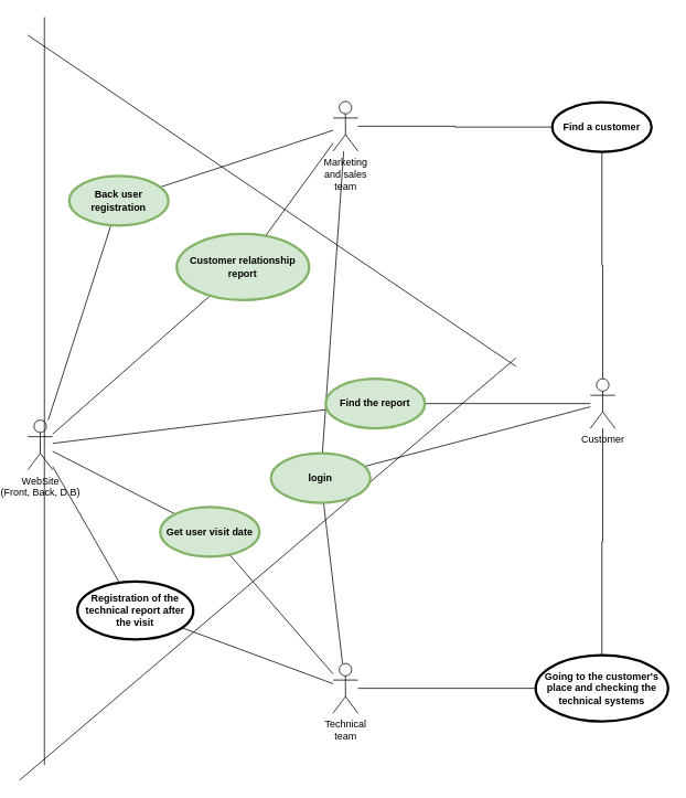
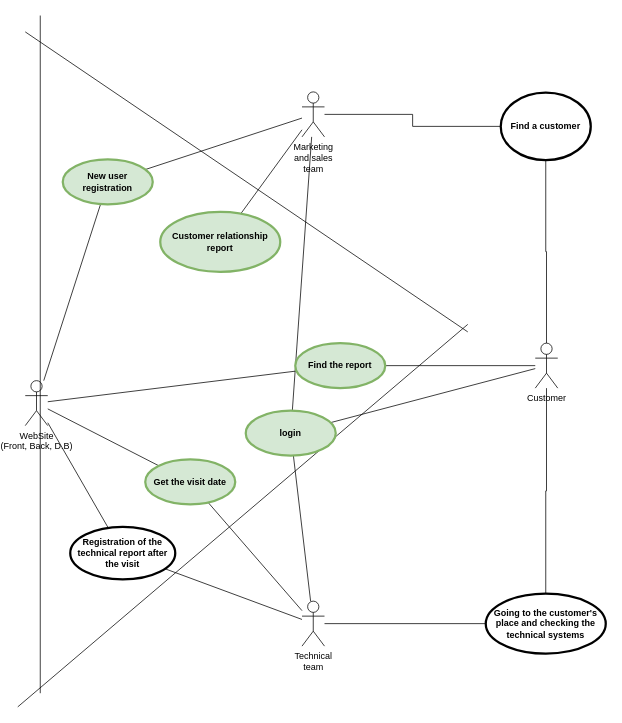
  <mxCell id="0" />
  <mxCell id="1" parent="0" />
  <mxCell id="2" style="rounded=0;orthogonalLoop=1;jettySize=auto;html=1;startArrow=none;startFill=0;endArrow=none;endFill=0;" parent="1" source="7" target="25" edge="1"><mxGeometry relative="1" as="geometry" /></mxCell>
  <mxCell id="3" style="rounded=0;orthogonalLoop=1;jettySize=auto;html=1;startArrow=none;startFill=0;endArrow=none;endFill=0;" parent="1" source="7" target="26" edge="1"><mxGeometry relative="1" as="geometry" /></mxCell>
- <mxCell id="4" style="rounded=0;orthogonalLoop=1;jettySize=auto;html=1;startArrow=none;startFill=0;endArrow=none;endFill=0;" parent="1" source="7" target="28" edge="1"><mxGeometry relative="1" as="geometry" /></mxCell>
  <mxCell id="5" style="rounded=0;orthogonalLoop=1;jettySize=auto;html=1;startArrow=none;startFill=0;endArrow=none;endFill=0;" parent="1" source="7" target="27" edge="1"><mxGeometry relative="1" as="geometry" /></mxCell>
  <mxCell id="6" style="rounded=0;orthogonalLoop=1;jettySize=auto;html=1;startArrow=none;startFill=0;endArrow=none;endFill=0;" parent="1" source="7" target="29" edge="1"><mxGeometry relative="1" as="geometry" /></mxCell>
  <mxCell id="7" value="WebSite &lt;br&gt;(Front, Back, D.B)" style="shape=umlActor;html=1;verticalLabelPosition=bottom;verticalAlign=top;align=center;" parent="1" vertex="1"><mxGeometry x="30" y="507" width="30" height="60" as="geometry" /></mxCell>
  <mxCell id="8" style="edgeStyle=orthogonalEdgeStyle;rounded=0;orthogonalLoop=1;jettySize=auto;html=1;endArrow=none;endFill=0;" parent="1" source="11" target="24" edge="1"><mxGeometry relative="1" as="geometry" /></mxCell>
  <mxCell id="9" style="rounded=0;orthogonalLoop=1;jettySize=auto;html=1;startArrow=none;startFill=0;endArrow=none;endFill=0;" parent="1" source="11" target="29" edge="1"><mxGeometry relative="1" as="geometry" /></mxCell>
  <mxCell id="10" style="rounded=0;orthogonalLoop=1;jettySize=auto;html=1;endArrow=none;endFill=0;" edge="1" parent="1" source="11" target="33"><mxGeometry relative="1" as="geometry" /></mxCell>
  <mxCell id="11" value="Customer" style="shape=umlActor;html=1;verticalLabelPosition=bottom;verticalAlign=top;align=center;" parent="1" vertex="1"><mxGeometry x="710" y="457" width="30" height="60" as="geometry" /></mxCell>
  <mxCell id="12" style="edgeStyle=orthogonalEdgeStyle;rounded=0;orthogonalLoop=1;jettySize=auto;html=1;endArrow=none;endFill=0;" parent="1" source="16" target="22" edge="1"><mxGeometry relative="1" as="geometry" /></mxCell>
  <mxCell id="13" style="rounded=0;orthogonalLoop=1;jettySize=auto;html=1;startArrow=none;startFill=0;endArrow=none;endFill=0;" parent="1" source="16" target="27" edge="1"><mxGeometry relative="1" as="geometry" /></mxCell>
  <mxCell id="14" style="rounded=0;orthogonalLoop=1;jettySize=auto;html=1;startArrow=none;startFill=0;endArrow=none;endFill=0;" parent="1" source="16" target="28" edge="1"><mxGeometry relative="1" as="geometry" /></mxCell>
  <mxCell id="15" style="rounded=0;orthogonalLoop=1;jettySize=auto;html=1;endArrow=none;endFill=0;" edge="1" parent="1" source="16" target="33"><mxGeometry relative="1" as="geometry" /></mxCell>
  <mxCell id="16" value="Marketing&lt;br/&gt;and sales&lt;br/&gt;team" style="shape=umlActor;html=1;verticalLabelPosition=bottom;verticalAlign=top;align=center;" parent="1" vertex="1"><mxGeometry x="399" y="122" width="30" height="60" as="geometry" /></mxCell>
  <mxCell id="17" style="rounded=0;orthogonalLoop=1;jettySize=auto;html=1;startArrow=none;startFill=0;endArrow=none;endFill=0;" parent="1" source="20" target="25" edge="1"><mxGeometry relative="1" as="geometry" /></mxCell>
  <mxCell id="18" style="rounded=0;orthogonalLoop=1;jettySize=auto;html=1;startArrow=none;startFill=0;endArrow=none;endFill=0;" parent="1" source="20" target="26" edge="1"><mxGeometry relative="1" as="geometry" /></mxCell>
  <mxCell id="19" style="rounded=0;orthogonalLoop=1;jettySize=auto;html=1;endArrow=none;endFill=0;" edge="1" parent="1" source="20" target="33"><mxGeometry relative="1" as="geometry" /></mxCell>
  <mxCell id="20" value="Technical&lt;br/&gt;team" style="shape=umlActor;html=1;verticalLabelPosition=bottom;verticalAlign=top;align=center;" parent="1" vertex="1"><mxGeometry x="399" y="801" width="30" height="60" as="geometry" /></mxCell>
  <mxCell id="21" style="edgeStyle=orthogonalEdgeStyle;rounded=0;orthogonalLoop=1;jettySize=auto;html=1;endArrow=none;endFill=0;" parent="1" source="22" target="11" edge="1"><mxGeometry relative="1" as="geometry" /></mxCell>
- <mxCell id="22" value="Find a customer" style="shape=ellipse;html=1;strokeWidth=3;fontStyle=1;whiteSpace=wrap;align=center;perimeter=ellipsePerimeter;" parent="1" vertex="1"><mxGeometry x="664" y="123" width="120" height="60" as="geometry" /></mxCell>
+ <mxCell id="22" value="Find a customer" style="shape=ellipse;html=1;strokeWidth=3;fontStyle=1;whiteSpace=wrap;align=center;perimeter=ellipsePerimeter;" parent="1" vertex="1"><mxGeometry x="664" y="123" width="120" height="90" as="geometry" /></mxCell>
  <mxCell id="23" style="edgeStyle=orthogonalEdgeStyle;rounded=0;orthogonalLoop=1;jettySize=auto;html=1;endArrow=none;endFill=0;" parent="1" source="24" target="20" edge="1"><mxGeometry relative="1" as="geometry" /></mxCell>
  <mxCell id="24" value="Going to the customer's place and checking the technical systems" style="shape=ellipse;html=1;strokeWidth=3;fontStyle=1;whiteSpace=wrap;align=center;perimeter=ellipsePerimeter;" parent="1" vertex="1"><mxGeometry x="644" y="791" width="160" height="80" as="geometry" /></mxCell>
- <mxCell id="25" value="Get user visit date" style="shape=ellipse;html=1;strokeWidth=3;fontStyle=1;whiteSpace=wrap;align=center;perimeter=ellipsePerimeter;fillColor=#d5e8d4;strokeColor=#82b366;" parent="1" vertex="1"><mxGeometry x="190" y="612" width="120" height="60" as="geometry" /></mxCell>
+ <mxCell id="25" value="Get the visit date" style="shape=ellipse;html=1;strokeWidth=3;fontStyle=1;whiteSpace=wrap;align=center;perimeter=ellipsePerimeter;fillColor=#d5e8d4;strokeColor=#82b366;" parent="1" vertex="1"><mxGeometry x="190" y="612" width="120" height="60" as="geometry" /></mxCell>
  <mxCell id="26" value="Registration of the technical report after the visit" style="shape=ellipse;html=1;strokeWidth=3;fontStyle=1;whiteSpace=wrap;align=center;perimeter=ellipsePerimeter;" parent="1" vertex="1"><mxGeometry x="90" y="702" width="140" height="70" as="geometry" /></mxCell>
- <mxCell id="27" value="Back user registration" style="shape=ellipse;html=1;strokeWidth=3;fontStyle=1;whiteSpace=wrap;align=center;perimeter=ellipsePerimeter;fillColor=#d5e8d4;strokeColor=#82b366;" parent="1" vertex="1"><mxGeometry x="80" y="212" width="120" height="60" as="geometry" /></mxCell>
+ <mxCell id="27" value="New user registration" style="shape=ellipse;html=1;strokeWidth=3;fontStyle=1;whiteSpace=wrap;align=center;perimeter=ellipsePerimeter;fillColor=#d5e8d4;strokeColor=#82b366;" parent="1" vertex="1"><mxGeometry x="80" y="212" width="120" height="60" as="geometry" /></mxCell>
  <mxCell id="28" value="Customer relationship report" style="shape=ellipse;html=1;strokeWidth=3;fontStyle=1;whiteSpace=wrap;align=center;perimeter=ellipsePerimeter;fillColor=#d5e8d4;strokeColor=#82b366;" parent="1" vertex="1"><mxGeometry x="210" y="282" width="160" height="80" as="geometry" /></mxCell>
  <mxCell id="29" value="Find the report" style="shape=ellipse;html=1;strokeWidth=3;fontStyle=1;whiteSpace=wrap;align=center;perimeter=ellipsePerimeter;fillColor=#d5e8d4;strokeColor=#82b366;" parent="1" vertex="1"><mxGeometry x="390" y="457" width="120" height="60" as="geometry" /></mxCell>
  <mxCell id="30" value="" style="edgeStyle=none;html=1;endArrow=none;verticalAlign=bottom;rounded=0;" parent="1" edge="1"><mxGeometry width="160" relative="1" as="geometry"><mxPoint x="30" y="42" as="sourcePoint" /><mxPoint x="620" y="442" as="targetPoint" /></mxGeometry></mxCell>
  <mxCell id="31" value="" style="edgeStyle=none;html=1;endArrow=none;verticalAlign=bottom;rounded=0;" parent="1" edge="1"><mxGeometry width="160" relative="1" as="geometry"><mxPoint x="50" y="20.222" as="sourcePoint" /><mxPoint x="50" y="923.778" as="targetPoint" /></mxGeometry></mxCell>
  <mxCell id="32" value="" style="edgeStyle=none;html=1;endArrow=none;verticalAlign=bottom;rounded=0;" parent="1" edge="1"><mxGeometry width="160" relative="1" as="geometry"><mxPoint x="20" y="942" as="sourcePoint" /><mxPoint x="620" y="432" as="targetPoint" /></mxGeometry></mxCell>
  <mxCell id="33" value="login" style="shape=ellipse;html=1;strokeWidth=3;fontStyle=1;whiteSpace=wrap;align=center;perimeter=ellipsePerimeter;fillColor=#d5e8d4;strokeColor=#82b366;" vertex="1" parent="1"><mxGeometry x="324" y="547" width="120" height="60" as="geometry" /></mxCell>
